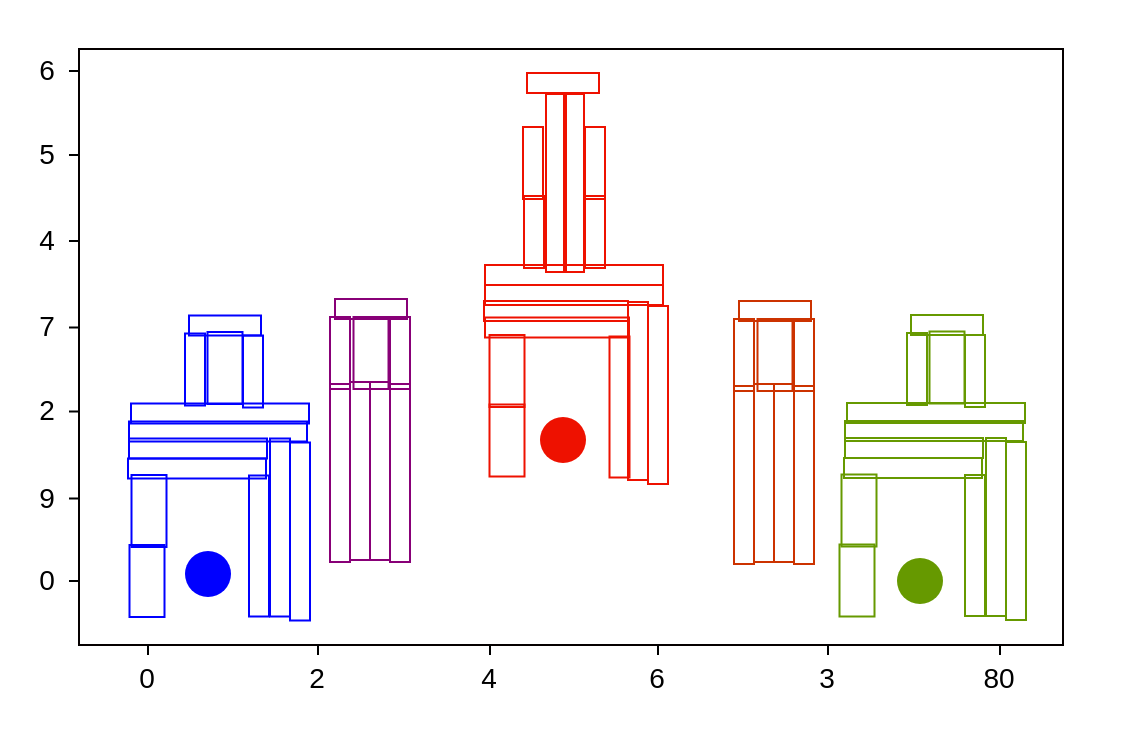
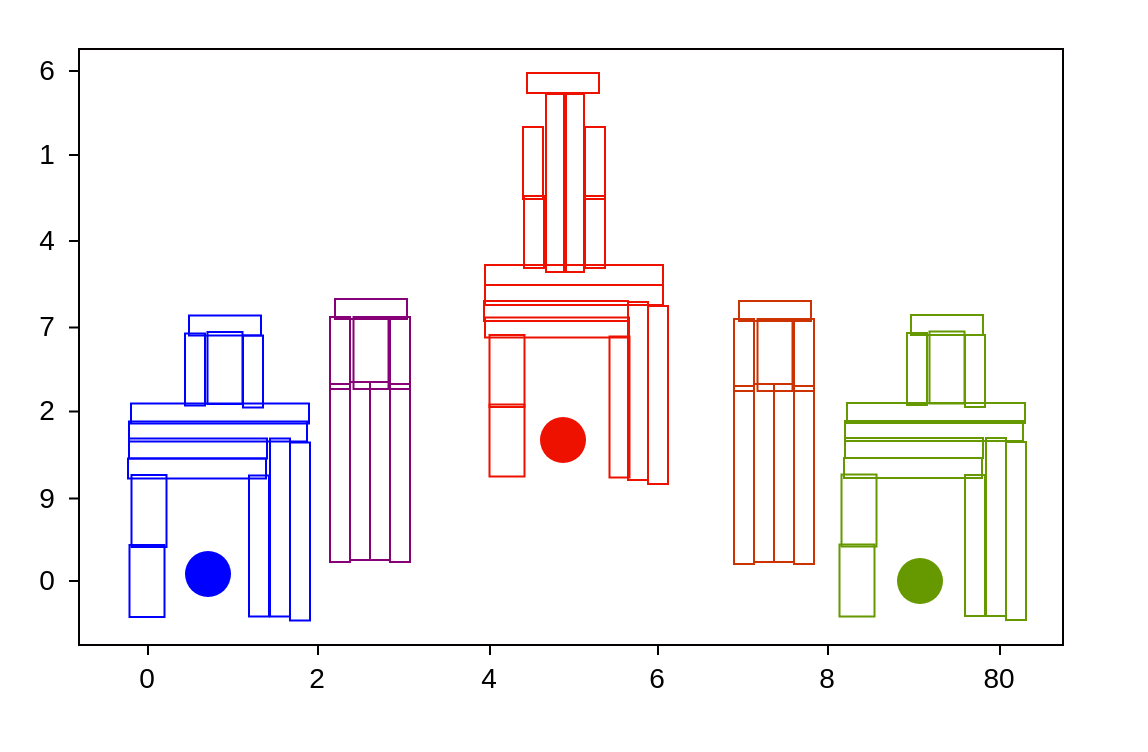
  <mxCell id="0" />
  <mxCell id="1" parent="0" />
  <mxCell id="2" value="" style="rounded=0;whiteSpace=wrap;html=1;strokeColor=#050000;fillColor=none;" vertex="1" parent="1"><mxGeometry x="39" y="24" width="492" height="298" as="geometry" /></mxCell>
  <mxCell id="3" value="" style="rounded=0;whiteSpace=wrap;html=1;rotation=90;fillColor=none;strokeColor=#ee1100;" vertex="1" parent="1"><mxGeometry x="284" y="192" width="89" height="10" as="geometry" /></mxCell>
  <mxCell id="4" value="" style="rounded=0;whiteSpace=wrap;html=1;rotation=90;fillColor=none;strokeColor=#ee1100;" vertex="1" parent="1"><mxGeometry x="274" y="190" width="89" height="10" as="geometry" /></mxCell>
  <mxCell id="5" value="" style="rounded=0;whiteSpace=wrap;html=1;rotation=0;fillColor=none;strokeColor=#ee1100;" vertex="1" parent="1"><mxGeometry x="242" y="132" width="89" height="10" as="geometry" /></mxCell>
  <mxCell id="6" value="" style="rounded=0;whiteSpace=wrap;html=1;rotation=0;fillColor=none;strokeColor=#ee1100;" vertex="1" parent="1"><mxGeometry x="242" y="142" width="89" height="10" as="geometry" /></mxCell>
  <mxCell id="7" value="" style="rounded=0;whiteSpace=wrap;html=1;rotation=90;fillColor=none;strokeColor=#ee1100;" vertex="1" parent="1"><mxGeometry x="242" y="86" width="89" height="10" as="geometry" /></mxCell>
  <mxCell id="8" value="" style="rounded=0;whiteSpace=wrap;html=1;rotation=90;fillColor=none;strokeColor=#ee1100;" vertex="1" parent="1"><mxGeometry x="233" y="86" width="89" height="10" as="geometry" /></mxCell>
  <mxCell id="9" value="" style="rounded=0;whiteSpace=wrap;html=1;rotation=90;fillColor=none;strokeColor=#cc3300;" vertex="1" parent="1"><mxGeometry x="327" y="232" width="89" height="10" as="geometry" /></mxCell>
  <mxCell id="10" value="" style="rounded=0;whiteSpace=wrap;html=1;rotation=90;fillColor=none;strokeColor=#cc3300;" vertex="1" parent="1"><mxGeometry x="337" y="231" width="89" height="10" as="geometry" /></mxCell>
  <mxCell id="11" value="" style="rounded=0;whiteSpace=wrap;html=1;rotation=90;fillColor=none;strokeColor=#cc3300;" vertex="1" parent="1"><mxGeometry x="347" y="231" width="89" height="10" as="geometry" /></mxCell>
  <mxCell id="12" value="" style="rounded=0;whiteSpace=wrap;html=1;rotation=90;fillColor=none;strokeColor=#cc3300;" vertex="1" parent="1"><mxGeometry x="357" y="232" width="89" height="10" as="geometry" /></mxCell>
  <mxCell id="13" value="" style="rounded=0;whiteSpace=wrap;html=1;rotation=90;fillColor=none;strokeColor=#669900;" vertex="1" parent="1"><mxGeometry x="463" y="260" width="89" height="10" as="geometry" /></mxCell>
  <mxCell id="14" value="" style="rounded=0;whiteSpace=wrap;html=1;rotation=90;fillColor=none;strokeColor=#669900;" vertex="1" parent="1"><mxGeometry x="453" y="258" width="89" height="10" as="geometry" /></mxCell>
  <mxCell id="15" value="" style="rounded=0;whiteSpace=wrap;html=1;rotation=0;fillColor=none;strokeColor=#669900;" vertex="1" parent="1"><mxGeometry x="423" y="201" width="89" height="10" as="geometry" /></mxCell>
  <mxCell id="16" value="" style="rounded=0;whiteSpace=wrap;html=1;rotation=0;fillColor=none;strokeColor=#669900;" vertex="1" parent="1"><mxGeometry x="422" y="210" width="89" height="10" as="geometry" /></mxCell>
  <mxCell id="17" value="" style="rounded=0;whiteSpace=wrap;html=1;rotation=90;fillColor=none;strokeColor=#ee1100;" vertex="1" parent="1"><mxGeometry x="248.5" y="110.5" width="36" height="10" as="geometry" /></mxCell>
  <mxCell id="18" value="" style="rounded=0;whiteSpace=wrap;html=1;rotation=90;fillColor=none;strokeColor=#ee1100;" vertex="1" parent="1"><mxGeometry x="248" y="76" width="36" height="10" as="geometry" /></mxCell>
  <mxCell id="19" value="" style="rounded=0;whiteSpace=wrap;html=1;rotation=90;fillColor=none;strokeColor=#ee1100;" vertex="1" parent="1"><mxGeometry x="279" y="76" width="36" height="10" as="geometry" /></mxCell>
  <mxCell id="20" value="" style="rounded=0;whiteSpace=wrap;html=1;rotation=90;fillColor=none;strokeColor=#ee1100;" vertex="1" parent="1"><mxGeometry x="279" y="110.5" width="36" height="10" as="geometry" /></mxCell>
  <mxCell id="21" value="" style="rounded=0;whiteSpace=wrap;html=1;rotation=90;fillColor=none;strokeColor=#cc3300;" vertex="1" parent="1"><mxGeometry x="353.5" y="172" width="36" height="10" as="geometry" /></mxCell>
  <mxCell id="22" value="" style="rounded=0;whiteSpace=wrap;html=1;rotation=90;fillColor=none;strokeColor=#cc3300;" vertex="1" parent="1"><mxGeometry x="383.5" y="172" width="36" height="10" as="geometry" /></mxCell>
  <mxCell id="23" value="" style="rounded=0;whiteSpace=wrap;html=1;rotation=90;fillColor=none;strokeColor=#669900;" vertex="1" parent="1"><mxGeometry x="440" y="179" width="36" height="10" as="geometry" /></mxCell>
  <mxCell id="24" value="" style="rounded=0;whiteSpace=wrap;html=1;rotation=90;fillColor=none;strokeColor=#669900;" vertex="1" parent="1"><mxGeometry x="469" y="180" width="36" height="10" as="geometry" /></mxCell>
  <mxCell id="25" value="" style="rounded=0;whiteSpace=wrap;html=1;rotation=0;fillColor=none;strokeColor=#669900;" vertex="1" parent="1"><mxGeometry x="455" y="157" width="36" height="10" as="geometry" /></mxCell>
  <mxCell id="26" value="" style="rounded=0;whiteSpace=wrap;html=1;rotation=0;fillColor=none;strokeColor=#cc3300;" vertex="1" parent="1"><mxGeometry x="369" y="150" width="36" height="10" as="geometry" /></mxCell>
  <mxCell id="27" value="" style="rounded=0;whiteSpace=wrap;html=1;rotation=0;fillColor=none;strokeColor=#ee1100;" vertex="1" parent="1"><mxGeometry x="263" y="36" width="36" height="10" as="geometry" /></mxCell>
  <mxCell id="28" value="" style="rounded=0;whiteSpace=wrap;html=1;rotation=90;fillColor=none;strokeColor=#ee1100;" vertex="1" parent="1"><mxGeometry x="235" y="176.25" width="36" height="17.5" as="geometry" /></mxCell>
  <mxCell id="29" value="" style="rounded=0;whiteSpace=wrap;html=1;rotation=90;fillColor=none;strokeColor=#ee1100;" vertex="1" parent="1"><mxGeometry x="235" y="211" width="36" height="17.5" as="geometry" /></mxCell>
  <mxCell id="30" value="" style="rounded=0;whiteSpace=wrap;html=1;rotation=90;fillColor=none;strokeColor=#cc3300;" vertex="1" parent="1"><mxGeometry x="369" y="168.25" width="36" height="17.5" as="geometry" /></mxCell>
  <mxCell id="31" value="" style="rounded=0;whiteSpace=wrap;html=1;rotation=90;fillColor=none;strokeColor=#669900;" vertex="1" parent="1"><mxGeometry x="455" y="174.5" width="36" height="17.5" as="geometry" /></mxCell>
  <mxCell id="32" value="" style="rounded=0;whiteSpace=wrap;html=1;rotation=90;fillColor=none;strokeColor=#669900;" vertex="1" parent="1"><mxGeometry x="410" y="281" width="36" height="17.5" as="geometry" /></mxCell>
  <mxCell id="33" value="" style="rounded=0;whiteSpace=wrap;html=1;rotation=90;fillColor=none;strokeColor=#669900;" vertex="1" parent="1"><mxGeometry x="411" y="246" width="36" height="17.5" as="geometry" /></mxCell>
  <mxCell id="34" value="" style="rounded=0;whiteSpace=wrap;html=1;rotation=0;fillColor=none;strokeColor=#669900;" vertex="1" parent="1"><mxGeometry x="422" y="218.5" width="69" height="10" as="geometry" /></mxCell>
  <mxCell id="35" value="" style="rounded=0;whiteSpace=wrap;html=1;rotation=0;fillColor=none;strokeColor=#669900;" vertex="1" parent="1"><mxGeometry x="421.5" y="228.5" width="69" height="10" as="geometry" /></mxCell>
  <mxCell id="36" value="" style="rounded=0;whiteSpace=wrap;html=1;rotation=90;fillColor=none;strokeColor=#669900;" vertex="1" parent="1"><mxGeometry x="451.75" y="267.25" width="70.5" height="10" as="geometry" /></mxCell>
  <mxCell id="37" value="" style="rounded=0;whiteSpace=wrap;html=1;rotation=90;fillColor=none;strokeColor=#ee1100;" vertex="1" parent="1"><mxGeometry x="274" y="198" width="70.5" height="10" as="geometry" /></mxCell>
  <mxCell id="38" value="" style="rounded=0;whiteSpace=wrap;html=1;rotation=0;fillColor=none;strokeColor=#ee1100;" vertex="1" parent="1"><mxGeometry x="242" y="158.25" width="72" height="10" as="geometry" /></mxCell>
  <mxCell id="39" value="" style="rounded=0;whiteSpace=wrap;html=1;rotation=0;fillColor=none;strokeColor=#ee1100;" vertex="1" parent="1"><mxGeometry x="241.5" y="150" width="72" height="10" as="geometry" /></mxCell>
  <mxCell id="40" value="" style="rounded=0;whiteSpace=wrap;html=1;rotation=90;fillColor=none;strokeColor=#880077;" vertex="1" parent="1"><mxGeometry x="125" y="231" width="89" height="10" as="geometry" /></mxCell>
  <mxCell id="41" value="" style="rounded=0;whiteSpace=wrap;html=1;rotation=90;fillColor=none;strokeColor=#880077;" vertex="1" parent="1"><mxGeometry x="135" y="230" width="89" height="10" as="geometry" /></mxCell>
  <mxCell id="42" value="" style="rounded=0;whiteSpace=wrap;html=1;rotation=90;fillColor=none;strokeColor=#880077;" vertex="1" parent="1"><mxGeometry x="145" y="230" width="89" height="10" as="geometry" /></mxCell>
  <mxCell id="43" value="" style="rounded=0;whiteSpace=wrap;html=1;rotation=90;fillColor=none;strokeColor=#880077;" vertex="1" parent="1"><mxGeometry x="155" y="231" width="89" height="10" as="geometry" /></mxCell>
  <mxCell id="44" value="" style="rounded=0;whiteSpace=wrap;html=1;rotation=90;fillColor=none;strokeColor=#880077;" vertex="1" parent="1"><mxGeometry x="151.5" y="171" width="36" height="10" as="geometry" /></mxCell>
  <mxCell id="45" value="" style="rounded=0;whiteSpace=wrap;html=1;rotation=90;fillColor=none;strokeColor=#880077;" vertex="1" parent="1"><mxGeometry x="181.5" y="171" width="36" height="10" as="geometry" /></mxCell>
  <mxCell id="46" value="" style="rounded=0;whiteSpace=wrap;html=1;rotation=0;fillColor=none;strokeColor=#880077;" vertex="1" parent="1"><mxGeometry x="167" y="149" width="36" height="10" as="geometry" /></mxCell>
  <mxCell id="47" value="" style="rounded=0;whiteSpace=wrap;html=1;rotation=90;fillColor=none;strokeColor=#880077;" vertex="1" parent="1"><mxGeometry x="167" y="167.25" width="36" height="17.5" as="geometry" /></mxCell>
  <mxCell id="48" value="" style="rounded=0;whiteSpace=wrap;html=1;rotation=90;fillColor=none;strokeColor=#0000ff;" vertex="1" parent="1"><mxGeometry x="105" y="260.25" width="89" height="10" as="geometry" /></mxCell>
  <mxCell id="49" value="" style="rounded=0;whiteSpace=wrap;html=1;rotation=90;fillColor=none;strokeColor=#0000ff;" vertex="1" parent="1"><mxGeometry x="95" y="258.25" width="89" height="10" as="geometry" /></mxCell>
  <mxCell id="50" value="" style="rounded=0;whiteSpace=wrap;html=1;rotation=0;fillColor=none;strokeColor=#0000ff;" vertex="1" parent="1"><mxGeometry x="65" y="201.25" width="89" height="10" as="geometry" /></mxCell>
  <mxCell id="51" value="" style="rounded=0;whiteSpace=wrap;html=1;rotation=0;fillColor=none;strokeColor=#0000ff;" vertex="1" parent="1"><mxGeometry x="64" y="210.25" width="89" height="10" as="geometry" /></mxCell>
  <mxCell id="52" value="" style="rounded=0;whiteSpace=wrap;html=1;rotation=90;fillColor=none;strokeColor=#0000ff;" vertex="1" parent="1"><mxGeometry x="79" y="179.25" width="36" height="10" as="geometry" /></mxCell>
  <mxCell id="53" value="" style="rounded=0;whiteSpace=wrap;html=1;rotation=90;fillColor=none;strokeColor=#0000ff;" vertex="1" parent="1"><mxGeometry x="108" y="180.25" width="36" height="10" as="geometry" /></mxCell>
  <mxCell id="54" value="" style="rounded=0;whiteSpace=wrap;html=1;rotation=0;fillColor=none;strokeColor=#0000ff;" vertex="1" parent="1"><mxGeometry x="94" y="157.25" width="36" height="10" as="geometry" /></mxCell>
  <mxCell id="55" value="" style="rounded=0;whiteSpace=wrap;html=1;rotation=90;fillColor=none;strokeColor=#0000ff;" vertex="1" parent="1"><mxGeometry x="94" y="174.75" width="36" height="17.5" as="geometry" /></mxCell>
  <mxCell id="56" value="" style="rounded=0;whiteSpace=wrap;html=1;rotation=90;fillColor=none;strokeColor=#0000ff;" vertex="1" parent="1"><mxGeometry x="55" y="281.25" width="36" height="17.5" as="geometry" /></mxCell>
  <mxCell id="57" value="" style="rounded=0;whiteSpace=wrap;html=1;rotation=90;fillColor=none;strokeColor=#0000ff;" vertex="1" parent="1"><mxGeometry x="56" y="246.25" width="36" height="17.5" as="geometry" /></mxCell>
  <mxCell id="58" value="" style="rounded=0;whiteSpace=wrap;html=1;rotation=0;fillColor=none;strokeColor=#0000ff;" vertex="1" parent="1"><mxGeometry x="64" y="218.75" width="69" height="10" as="geometry" /></mxCell>
  <mxCell id="59" value="" style="rounded=0;whiteSpace=wrap;html=1;rotation=0;fillColor=none;strokeColor=#0000ff;" vertex="1" parent="1"><mxGeometry x="63.5" y="228.75" width="69" height="10" as="geometry" /></mxCell>
  <mxCell id="60" value="" style="rounded=0;whiteSpace=wrap;html=1;rotation=90;fillColor=none;strokeColor=#0000ff;" vertex="1" parent="1"><mxGeometry x="93.75" y="267.5" width="70.5" height="10" as="geometry" /></mxCell>
  <mxCell id="61" value="&lt;font style=&quot;font-size: 14px;&quot;&gt;6&lt;/font&gt;" style="text;html=1;strokeColor=none;fillColor=none;align=center;verticalAlign=middle;whiteSpace=wrap;rounded=0;" vertex="1" parent="1"><mxGeometry x="20" y="20" width="7" height="30" as="geometry" /></mxCell>
  <mxCell id="62" value="" style="endArrow=none;html=1;rounded=0;fontSize=14;" edge="1" parent="1"><mxGeometry width="50" height="50" relative="1" as="geometry"><mxPoint x="34" y="35" as="sourcePoint" /><mxPoint x="39" y="35" as="targetPoint" /></mxGeometry></mxCell>
- <mxCell id="63" value="&lt;font style=&quot;font-size: 14px;&quot;&gt;5&lt;/font&gt;" style="text;html=1;strokeColor=none;fillColor=none;align=center;verticalAlign=middle;whiteSpace=wrap;rounded=0;" vertex="1" parent="1"><mxGeometry x="20" y="62" width="7" height="30" as="geometry" /></mxCell>
+ <mxCell id="63" value="&lt;font style=&quot;font-size: 14px;&quot;&gt;1&lt;/font&gt;" style="text;html=1;strokeColor=none;fillColor=none;align=center;verticalAlign=middle;whiteSpace=wrap;rounded=0;" vertex="1" parent="1"><mxGeometry x="20" y="62" width="7" height="30" as="geometry" /></mxCell>
  <mxCell id="64" value="" style="endArrow=none;html=1;rounded=0;fontSize=14;" edge="1" parent="1"><mxGeometry width="50" height="50" relative="1" as="geometry"><mxPoint x="34" y="77" as="sourcePoint" /><mxPoint x="39" y="77" as="targetPoint" /></mxGeometry></mxCell>
  <mxCell id="65" value="&lt;font style=&quot;font-size: 14px;&quot;&gt;4&lt;/font&gt;" style="text;html=1;strokeColor=none;fillColor=none;align=center;verticalAlign=middle;whiteSpace=wrap;rounded=0;" vertex="1" parent="1"><mxGeometry x="20" y="105" width="7" height="30" as="geometry" /></mxCell>
  <mxCell id="66" value="" style="endArrow=none;html=1;rounded=0;fontSize=14;" edge="1" parent="1"><mxGeometry width="50" height="50" relative="1" as="geometry"><mxPoint x="34" y="120" as="sourcePoint" /><mxPoint x="39" y="120" as="targetPoint" /></mxGeometry></mxCell>
  <mxCell id="67" value="&lt;font style=&quot;font-size: 14px;&quot;&gt;7&lt;/font&gt;" style="text;html=1;strokeColor=none;fillColor=none;align=center;verticalAlign=middle;whiteSpace=wrap;rounded=0;" vertex="1" parent="1"><mxGeometry x="20" y="148.25" width="7" height="30" as="geometry" /></mxCell>
  <mxCell id="68" value="" style="endArrow=none;html=1;rounded=0;fontSize=14;" edge="1" parent="1"><mxGeometry width="50" height="50" relative="1" as="geometry"><mxPoint x="34" y="163.25" as="sourcePoint" /><mxPoint x="39" y="163.25" as="targetPoint" /></mxGeometry></mxCell>
  <mxCell id="69" value="&lt;font style=&quot;font-size: 14px;&quot;&gt;2&lt;/font&gt;" style="text;html=1;strokeColor=none;fillColor=none;align=center;verticalAlign=middle;whiteSpace=wrap;rounded=0;" vertex="1" parent="1"><mxGeometry x="20" y="190.25" width="7" height="30" as="geometry" /></mxCell>
  <mxCell id="70" value="" style="endArrow=none;html=1;rounded=0;fontSize=14;" edge="1" parent="1"><mxGeometry width="50" height="50" relative="1" as="geometry"><mxPoint x="34" y="205.25" as="sourcePoint" /><mxPoint x="39" y="205.25" as="targetPoint" /></mxGeometry></mxCell>
  <mxCell id="71" value="&lt;font style=&quot;font-size: 14px;&quot;&gt;9&lt;/font&gt;" style="text;html=1;strokeColor=none;fillColor=none;align=center;verticalAlign=middle;whiteSpace=wrap;rounded=0;" vertex="1" parent="1"><mxGeometry x="20" y="233.75" width="7" height="30" as="geometry" /></mxCell>
  <mxCell id="72" value="" style="endArrow=none;html=1;rounded=0;fontSize=14;" edge="1" parent="1"><mxGeometry width="50" height="50" relative="1" as="geometry"><mxPoint x="34" y="248.75" as="sourcePoint" /><mxPoint x="39" y="248.75" as="targetPoint" /></mxGeometry></mxCell>
  <mxCell id="73" value="&lt;font style=&quot;font-size: 14px;&quot;&gt;0&lt;/font&gt;" style="text;html=1;strokeColor=none;fillColor=none;align=center;verticalAlign=middle;whiteSpace=wrap;rounded=0;" vertex="1" parent="1"><mxGeometry x="20" y="275" width="7" height="30" as="geometry" /></mxCell>
  <mxCell id="74" value="" style="endArrow=none;html=1;rounded=0;fontSize=14;" edge="1" parent="1"><mxGeometry width="50" height="50" relative="1" as="geometry"><mxPoint x="34" y="290" as="sourcePoint" /><mxPoint x="39" y="290" as="targetPoint" /></mxGeometry></mxCell>
  <mxCell id="75" value="&lt;font style=&quot;font-size: 14px;&quot;&gt;0&lt;/font&gt;" style="text;html=1;strokeColor=none;fillColor=none;align=center;verticalAlign=middle;whiteSpace=wrap;rounded=0;" vertex="1" parent="1"><mxGeometry x="70" y="324" width="7" height="30" as="geometry" /></mxCell>
  <mxCell id="76" value="" style="endArrow=none;html=1;rounded=0;fontSize=14;" edge="1" parent="1"><mxGeometry width="50" height="50" relative="1" as="geometry"><mxPoint x="73.49" y="327" as="sourcePoint" /><mxPoint x="73.49" y="322" as="targetPoint" /></mxGeometry></mxCell>
  <mxCell id="77" value="&lt;font style=&quot;font-size: 14px;&quot;&gt;2&lt;/font&gt;" style="text;html=1;strokeColor=none;fillColor=none;align=center;verticalAlign=middle;whiteSpace=wrap;rounded=0;" vertex="1" parent="1"><mxGeometry x="155" y="324" width="7" height="30" as="geometry" /></mxCell>
  <mxCell id="78" value="" style="endArrow=none;html=1;rounded=0;fontSize=14;" edge="1" parent="1"><mxGeometry width="50" height="50" relative="1" as="geometry"><mxPoint x="158.49" y="327" as="sourcePoint" /><mxPoint x="158.49" y="322" as="targetPoint" /></mxGeometry></mxCell>
  <mxCell id="79" value="&lt;font style=&quot;font-size: 14px;&quot;&gt;4&lt;/font&gt;" style="text;html=1;strokeColor=none;fillColor=none;align=center;verticalAlign=middle;whiteSpace=wrap;rounded=0;" vertex="1" parent="1"><mxGeometry x="241" y="324" width="7" height="30" as="geometry" /></mxCell>
  <mxCell id="80" value="" style="endArrow=none;html=1;rounded=0;fontSize=14;" edge="1" parent="1"><mxGeometry width="50" height="50" relative="1" as="geometry"><mxPoint x="244.49" y="327" as="sourcePoint" /><mxPoint x="244.49" y="322" as="targetPoint" /></mxGeometry></mxCell>
  <mxCell id="81" value="&lt;font style=&quot;font-size: 14px;&quot;&gt;6&lt;/font&gt;" style="text;html=1;strokeColor=none;fillColor=none;align=center;verticalAlign=middle;whiteSpace=wrap;rounded=0;" vertex="1" parent="1"><mxGeometry x="325" y="324" width="7" height="30" as="geometry" /></mxCell>
  <mxCell id="82" value="" style="endArrow=none;html=1;rounded=0;fontSize=14;" edge="1" parent="1"><mxGeometry width="50" height="50" relative="1" as="geometry"><mxPoint x="328.49" y="327" as="sourcePoint" /><mxPoint x="328.49" y="322" as="targetPoint" /></mxGeometry></mxCell>
- <mxCell id="83" value="&lt;font style=&quot;font-size: 14px;&quot;&gt;3&lt;/font&gt;" style="text;html=1;strokeColor=none;fillColor=none;align=center;verticalAlign=middle;whiteSpace=wrap;rounded=0;" vertex="1" parent="1"><mxGeometry x="410" y="324" width="7" height="30" as="geometry" /></mxCell>
+ <mxCell id="83" value="&lt;font style=&quot;font-size: 14px;&quot;&gt;8&lt;/font&gt;" style="text;html=1;strokeColor=none;fillColor=none;align=center;verticalAlign=middle;whiteSpace=wrap;rounded=0;" vertex="1" parent="1"><mxGeometry x="410" y="324" width="7" height="30" as="geometry" /></mxCell>
  <mxCell id="84" value="" style="endArrow=none;html=1;rounded=0;fontSize=14;" edge="1" parent="1"><mxGeometry width="50" height="50" relative="1" as="geometry"><mxPoint x="413.49" y="327" as="sourcePoint" /><mxPoint x="413.49" y="322" as="targetPoint" /></mxGeometry></mxCell>
  <mxCell id="85" value="&lt;font style=&quot;font-size: 14px;&quot;&gt;80&lt;/font&gt;" style="text;html=1;strokeColor=none;fillColor=none;align=center;verticalAlign=middle;whiteSpace=wrap;rounded=0;" vertex="1" parent="1"><mxGeometry x="496" y="324" width="7" height="30" as="geometry" /></mxCell>
  <mxCell id="86" value="" style="endArrow=none;html=1;rounded=0;fontSize=14;" edge="1" parent="1"><mxGeometry width="50" height="50" relative="1" as="geometry"><mxPoint x="499.49" y="327" as="sourcePoint" /><mxPoint x="499.49" y="322" as="targetPoint" /></mxGeometry></mxCell>
  <mxCell id="87" value="" style="ellipse;whiteSpace=wrap;html=1;aspect=fixed;fontSize=14;strokeColor=none;fillColor=#0000FF;" vertex="1" parent="1"><mxGeometry x="92" y="275" width="23" height="23" as="geometry" /></mxCell>
  <mxCell id="88" value="" style="ellipse;whiteSpace=wrap;html=1;aspect=fixed;fontSize=14;strokeColor=none;fillColor=#ee1100;" vertex="1" parent="1"><mxGeometry x="269.5" y="208" width="23" height="23" as="geometry" /></mxCell>
  <mxCell id="89" value="" style="ellipse;whiteSpace=wrap;html=1;aspect=fixed;fontSize=14;strokeColor=none;fillColor=#669900;" vertex="1" parent="1"><mxGeometry x="448" y="278.5" width="23" height="23" as="geometry" /></mxCell>
